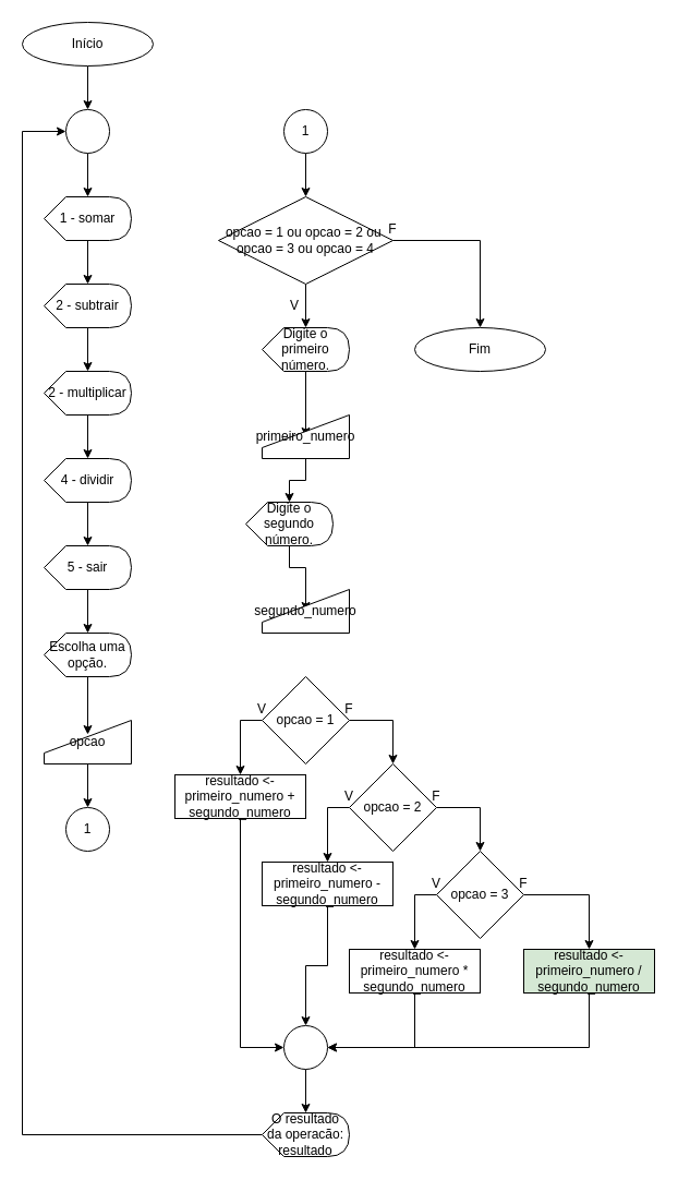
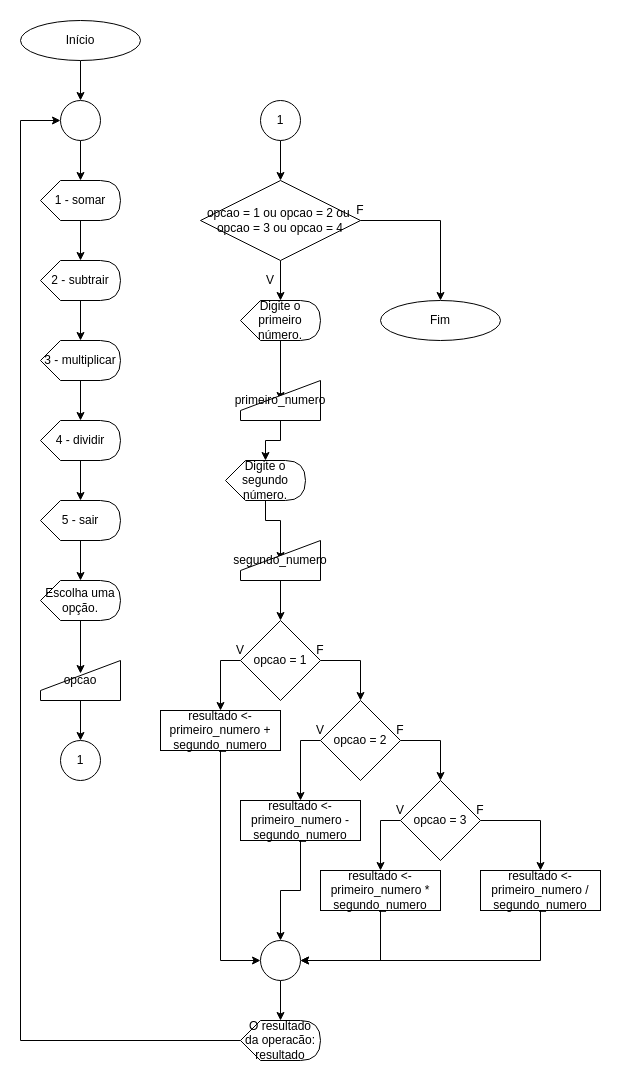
  <mxCell id="0" />
  <mxCell id="1" parent="0" />
  <mxCell id="2" style="edgeStyle=orthogonalEdgeStyle;rounded=0;orthogonalLoop=1;jettySize=auto;html=1;exitX=0.5;exitY=1;exitDx=0;exitDy=0;entryX=0.5;entryY=0;entryDx=0;entryDy=0;" parent="1" source="3" target="59" edge="1"><mxGeometry relative="1" as="geometry" /></mxCell>
  <mxCell id="3" value="Início" style="ellipse;whiteSpace=wrap;html=1;" parent="1" vertex="1"><mxGeometry x="20" y="20" width="120" height="40" as="geometry" /></mxCell>
  <mxCell id="4" value="Fim" style="ellipse;whiteSpace=wrap;html=1;" parent="1" vertex="1"><mxGeometry x="380" y="300" width="120" height="40" as="geometry" /></mxCell>
  <mxCell id="5" style="edgeStyle=orthogonalEdgeStyle;rounded=0;orthogonalLoop=1;jettySize=auto;html=1;exitX=0;exitY=0;exitDx=40;exitDy=40;exitPerimeter=0;entryX=0;entryY=0;entryDx=40;entryDy=0;entryPerimeter=0;" parent="1" source="6" target="8" edge="1"><mxGeometry relative="1" as="geometry" /></mxCell>
  <mxCell id="6" value="1 - somar" style="shape=display;whiteSpace=wrap;html=1;" parent="1" vertex="1"><mxGeometry x="40" y="180" width="80" height="40" as="geometry" /></mxCell>
  <mxCell id="7" style="edgeStyle=orthogonalEdgeStyle;rounded=0;orthogonalLoop=1;jettySize=auto;html=1;exitX=0;exitY=0;exitDx=40;exitDy=40;exitPerimeter=0;entryX=0;entryY=0;entryDx=40;entryDy=0;entryPerimeter=0;" parent="1" source="8" target="10" edge="1"><mxGeometry relative="1" as="geometry" /></mxCell>
  <mxCell id="8" value="2 - subtrair" style="shape=display;whiteSpace=wrap;html=1;" parent="1" vertex="1"><mxGeometry x="40" y="260" width="80" height="40" as="geometry" /></mxCell>
  <mxCell id="9" style="edgeStyle=orthogonalEdgeStyle;rounded=0;orthogonalLoop=1;jettySize=auto;html=1;exitX=0;exitY=0;exitDx=40;exitDy=40;exitPerimeter=0;entryX=0;entryY=0;entryDx=40;entryDy=0;entryPerimeter=0;" parent="1" source="10" target="12" edge="1"><mxGeometry relative="1" as="geometry" /></mxCell>
- <mxCell id="10" value="2 - multiplicar" style="shape=display;whiteSpace=wrap;html=1;" parent="1" vertex="1"><mxGeometry x="40" y="340" width="80" height="40" as="geometry" /></mxCell>
+ <mxCell id="10" value="3 - multiplicar" style="shape=display;whiteSpace=wrap;html=1;" parent="1" vertex="1"><mxGeometry x="40" y="340" width="80" height="40" as="geometry" /></mxCell>
  <mxCell id="11" style="edgeStyle=orthogonalEdgeStyle;rounded=0;orthogonalLoop=1;jettySize=auto;html=1;exitX=0;exitY=0;exitDx=40;exitDy=40;exitPerimeter=0;entryX=0;entryY=0;entryDx=40;entryDy=0;entryPerimeter=0;" parent="1" source="12" target="14" edge="1"><mxGeometry relative="1" as="geometry" /></mxCell>
  <mxCell id="12" value="4 - dividir" style="shape=display;whiteSpace=wrap;html=1;" parent="1" vertex="1"><mxGeometry x="40" y="420" width="80" height="40" as="geometry" /></mxCell>
  <mxCell id="13" style="edgeStyle=orthogonalEdgeStyle;rounded=0;orthogonalLoop=1;jettySize=auto;html=1;exitX=0;exitY=0;exitDx=40;exitDy=40;exitPerimeter=0;entryX=0;entryY=0;entryDx=40;entryDy=0;entryPerimeter=0;" parent="1" source="14" target="16" edge="1"><mxGeometry relative="1" as="geometry" /></mxCell>
  <mxCell id="14" value="5 - sair" style="shape=display;whiteSpace=wrap;html=1;" parent="1" vertex="1"><mxGeometry x="40" y="500" width="80" height="40" as="geometry" /></mxCell>
  <mxCell id="15" value="" style="edgeStyle=orthogonalEdgeStyle;rounded=0;orthogonalLoop=1;jettySize=auto;html=1;entryX=0.5;entryY=0.325;entryDx=0;entryDy=0;entryPerimeter=0;" parent="1" source="16" target="18" edge="1"><mxGeometry relative="1" as="geometry" /></mxCell>
  <mxCell id="16" value="Escolha uma opção." style="shape=display;whiteSpace=wrap;html=1;" parent="1" vertex="1"><mxGeometry x="40" y="580" width="80" height="40" as="geometry" /></mxCell>
  <mxCell id="17" style="edgeStyle=orthogonalEdgeStyle;rounded=0;orthogonalLoop=1;jettySize=auto;html=1;exitX=0.5;exitY=1;exitDx=0;exitDy=0;" parent="1" source="18" target="19" edge="1"><mxGeometry relative="1" as="geometry" /></mxCell>
  <mxCell id="18" value="opcao" style="shape=manualInput;whiteSpace=wrap;html=1;" parent="1" vertex="1"><mxGeometry x="40" y="660" width="80" height="40" as="geometry" /></mxCell>
  <mxCell id="19" value="1" style="ellipse;whiteSpace=wrap;html=1;aspect=fixed;" parent="1" vertex="1"><mxGeometry x="60" y="740" width="40" height="40" as="geometry" /></mxCell>
  <mxCell id="20" style="edgeStyle=orthogonalEdgeStyle;rounded=0;orthogonalLoop=1;jettySize=auto;html=1;exitX=0.5;exitY=1;exitDx=0;exitDy=0;entryX=0.5;entryY=0;entryDx=0;entryDy=0;" parent="1" source="21" target="24" edge="1"><mxGeometry relative="1" as="geometry" /></mxCell>
  <mxCell id="21" value="1" style="ellipse;whiteSpace=wrap;html=1;aspect=fixed;" parent="1" vertex="1"><mxGeometry x="260" y="100" width="40" height="40" as="geometry" /></mxCell>
  <mxCell id="22" style="edgeStyle=orthogonalEdgeStyle;rounded=0;orthogonalLoop=1;jettySize=auto;html=1;exitX=0.5;exitY=1;exitDx=0;exitDy=0;entryX=0;entryY=0;entryDx=40;entryDy=0;entryPerimeter=0;" parent="1" source="24" target="26" edge="1"><mxGeometry relative="1" as="geometry" /></mxCell>
  <mxCell id="23" style="edgeStyle=orthogonalEdgeStyle;rounded=0;orthogonalLoop=1;jettySize=auto;html=1;exitX=1;exitY=0.5;exitDx=0;exitDy=0;entryX=0.5;entryY=0;entryDx=0;entryDy=0;" parent="1" source="24" target="4" edge="1"><mxGeometry relative="1" as="geometry" /></mxCell>
  <mxCell id="24" value="&lt;div&gt;&amp;nbsp;opcao = 1 ou opcao = 2 ou&amp;nbsp;&amp;nbsp;&lt;/div&gt;&lt;div&gt;&lt;span&gt;opcao = 3 ou opcao = 4&lt;/span&gt;&lt;/div&gt;" style="rhombus;whiteSpace=wrap;html=1;" parent="1" vertex="1"><mxGeometry x="200" y="180" width="160" height="80" as="geometry" /></mxCell>
  <mxCell id="25" style="edgeStyle=orthogonalEdgeStyle;rounded=0;orthogonalLoop=1;jettySize=auto;html=1;exitX=0;exitY=0;exitDx=40;exitDy=40;exitPerimeter=0;entryX=0.5;entryY=0.5;entryDx=0;entryDy=0;entryPerimeter=0;" parent="1" source="26" target="32" edge="1"><mxGeometry relative="1" as="geometry" /></mxCell>
  <mxCell id="26" value="Digite o primeiro número." style="shape=display;whiteSpace=wrap;html=1;" parent="1" vertex="1"><mxGeometry x="240" y="300" width="80" height="40" as="geometry" /></mxCell>
  <mxCell id="27" style="edgeStyle=orthogonalEdgeStyle;rounded=0;orthogonalLoop=1;jettySize=auto;html=1;exitX=0;exitY=0;exitDx=40;exitDy=40;exitPerimeter=0;entryX=0.5;entryY=0.5;entryDx=0;entryDy=0;entryPerimeter=0;" parent="1" source="28" target="34" edge="1"><mxGeometry relative="1" as="geometry" /></mxCell>
  <mxCell id="28" value="Digite o segundo número." style="shape=display;whiteSpace=wrap;html=1;" parent="1" vertex="1"><mxGeometry x="225" y="460" width="80" height="40" as="geometry" /></mxCell>
  <mxCell id="29" value="V" style="text;html=1;strokeColor=none;fillColor=none;align=center;verticalAlign=middle;whiteSpace=wrap;rounded=0;" parent="1" vertex="1"><mxGeometry x="250" y="270" width="40" height="20" as="geometry" /></mxCell>
  <mxCell id="30" value="F" style="text;html=1;strokeColor=none;fillColor=none;align=center;verticalAlign=middle;whiteSpace=wrap;rounded=0;" parent="1" vertex="1"><mxGeometry x="340" y="200" width="40" height="20" as="geometry" /></mxCell>
  <mxCell id="31" style="edgeStyle=orthogonalEdgeStyle;rounded=0;orthogonalLoop=1;jettySize=auto;html=1;exitX=0.5;exitY=1;exitDx=0;exitDy=0;entryX=0;entryY=0;entryDx=40;entryDy=0;entryPerimeter=0;" parent="1" source="32" target="28" edge="1"><mxGeometry relative="1" as="geometry" /></mxCell>
  <mxCell id="32" value="primeiro_numero" style="shape=manualInput;whiteSpace=wrap;html=1;" parent="1" vertex="1"><mxGeometry x="240" y="380" width="80" height="40" as="geometry" /></mxCell>
+ <mxCell id="33" style="edgeStyle=orthogonalEdgeStyle;rounded=0;orthogonalLoop=1;jettySize=auto;html=1;exitX=0.5;exitY=1;exitDx=0;exitDy=0;entryX=0.5;entryY=0;entryDx=0;entryDy=0;" parent="1" source="34" target="37" edge="1"><mxGeometry relative="1" as="geometry" /></mxCell>
  <mxCell id="34" value="segundo_numero" style="shape=manualInput;whiteSpace=wrap;html=1;" parent="1" vertex="1"><mxGeometry x="240" y="540" width="80" height="40" as="geometry" /></mxCell>
  <mxCell id="35" style="edgeStyle=orthogonalEdgeStyle;rounded=0;orthogonalLoop=1;jettySize=auto;html=1;exitX=1;exitY=0.5;exitDx=0;exitDy=0;entryX=0.5;entryY=0;entryDx=0;entryDy=0;" parent="1" source="37" target="40" edge="1"><mxGeometry relative="1" as="geometry" /></mxCell>
  <mxCell id="36" style="edgeStyle=orthogonalEdgeStyle;rounded=0;orthogonalLoop=1;jettySize=auto;html=1;exitX=0;exitY=0.5;exitDx=0;exitDy=0;entryX=0.5;entryY=0;entryDx=0;entryDy=0;" parent="1" source="37" target="49" edge="1"><mxGeometry relative="1" as="geometry" /></mxCell>
  <mxCell id="37" value="opcao = 1" style="rhombus;whiteSpace=wrap;html=1;" parent="1" vertex="1"><mxGeometry x="240" y="620" width="80" height="80" as="geometry" /></mxCell>
  <mxCell id="38" style="edgeStyle=orthogonalEdgeStyle;rounded=0;orthogonalLoop=1;jettySize=auto;html=1;exitX=1;exitY=0.5;exitDx=0;exitDy=0;entryX=0.5;entryY=0;entryDx=0;entryDy=0;" parent="1" source="40" target="43" edge="1"><mxGeometry relative="1" as="geometry" /></mxCell>
  <mxCell id="39" style="edgeStyle=orthogonalEdgeStyle;rounded=0;orthogonalLoop=1;jettySize=auto;html=1;exitX=0;exitY=0.5;exitDx=0;exitDy=0;entryX=0.5;entryY=0;entryDx=0;entryDy=0;" parent="1" source="40" target="51" edge="1"><mxGeometry relative="1" as="geometry" /></mxCell>
  <mxCell id="40" value="opcao = 2" style="rhombus;whiteSpace=wrap;html=1;" parent="1" vertex="1"><mxGeometry x="320" y="700" width="80" height="80" as="geometry" /></mxCell>
  <mxCell id="41" style="edgeStyle=orthogonalEdgeStyle;rounded=0;orthogonalLoop=1;jettySize=auto;html=1;exitX=0;exitY=0.5;exitDx=0;exitDy=0;entryX=0.5;entryY=0;entryDx=0;entryDy=0;" parent="1" source="43" target="54" edge="1"><mxGeometry relative="1" as="geometry" /></mxCell>
  <mxCell id="42" style="edgeStyle=orthogonalEdgeStyle;rounded=0;orthogonalLoop=1;jettySize=auto;html=1;exitX=1;exitY=0.5;exitDx=0;exitDy=0;entryX=0.5;entryY=0;entryDx=0;entryDy=0;" parent="1" source="43" target="57" edge="1"><mxGeometry relative="1" as="geometry" /></mxCell>
  <mxCell id="43" value="opcao = 3" style="rhombus;whiteSpace=wrap;html=1;" parent="1" vertex="1"><mxGeometry x="400" y="780" width="80" height="80" as="geometry" /></mxCell>
  <mxCell id="44" value="F" style="text;html=1;strokeColor=none;fillColor=none;align=center;verticalAlign=middle;whiteSpace=wrap;rounded=0;" parent="1" vertex="1"><mxGeometry x="300" y="640" width="40" height="20" as="geometry" /></mxCell>
  <mxCell id="45" value="V" style="text;html=1;strokeColor=none;fillColor=none;align=center;verticalAlign=middle;whiteSpace=wrap;rounded=0;" parent="1" vertex="1"><mxGeometry x="220" y="640" width="40" height="20" as="geometry" /></mxCell>
  <mxCell id="46" value="F" style="text;html=1;strokeColor=none;fillColor=none;align=center;verticalAlign=middle;whiteSpace=wrap;rounded=0;" parent="1" vertex="1"><mxGeometry x="380" y="720" width="40" height="20" as="geometry" /></mxCell>
  <mxCell id="47" value="F" style="text;html=1;strokeColor=none;fillColor=none;align=center;verticalAlign=middle;whiteSpace=wrap;rounded=0;" parent="1" vertex="1"><mxGeometry x="460" y="800" width="40" height="20" as="geometry" /></mxCell>
  <mxCell id="48" style="edgeStyle=orthogonalEdgeStyle;rounded=0;orthogonalLoop=1;jettySize=auto;html=1;exitX=0.5;exitY=1;exitDx=0;exitDy=0;entryX=0;entryY=0.5;entryDx=0;entryDy=0;" parent="1" source="49" target="63" edge="1"><mxGeometry relative="1" as="geometry" /></mxCell>
  <mxCell id="49" value="resultado &amp;lt;- primeiro_numero + segundo_numero" style="rounded=0;whiteSpace=wrap;html=1;" parent="1" vertex="1"><mxGeometry x="160" y="710" width="120" height="40" as="geometry" /></mxCell>
  <mxCell id="50" style="edgeStyle=orthogonalEdgeStyle;rounded=0;orthogonalLoop=1;jettySize=auto;html=1;exitX=0.5;exitY=1;exitDx=0;exitDy=0;entryX=0.5;entryY=0;entryDx=0;entryDy=0;" parent="1" source="51" target="63" edge="1"><mxGeometry relative="1" as="geometry" /></mxCell>
- <mxCell id="51" value="resultado &amp;lt;- primeiro_numero - segundo_numero" style="rounded=0;whiteSpace=wrap;html=1;" parent="1" vertex="1"><mxGeometry x="240" y="790" width="120" height="40" as="geometry" /></mxCell>
+ <mxCell id="51" value="resultado &amp;lt;- primeiro_numero - segundo_numero" style="rounded=0;whiteSpace=wrap;html=1;" parent="1" vertex="1"><mxGeometry x="240" y="800" width="120" height="40" as="geometry" /></mxCell>
  <mxCell id="52" value="V" style="text;html=1;strokeColor=none;fillColor=none;align=center;verticalAlign=middle;whiteSpace=wrap;rounded=0;" parent="1" vertex="1"><mxGeometry x="300" y="720" width="40" height="20" as="geometry" /></mxCell>
  <mxCell id="53" style="edgeStyle=orthogonalEdgeStyle;rounded=0;orthogonalLoop=1;jettySize=auto;html=1;exitX=0.5;exitY=1;exitDx=0;exitDy=0;entryX=1;entryY=0.5;entryDx=0;entryDy=0;" parent="1" source="54" target="63" edge="1"><mxGeometry relative="1" as="geometry" /></mxCell>
  <mxCell id="54" value="resultado &amp;lt;- primeiro_numero * segundo_numero" style="rounded=0;whiteSpace=wrap;html=1;" parent="1" vertex="1"><mxGeometry x="320" y="870" width="120" height="40" as="geometry" /></mxCell>
  <mxCell id="55" value="V" style="text;html=1;strokeColor=none;fillColor=none;align=center;verticalAlign=middle;whiteSpace=wrap;rounded=0;" parent="1" vertex="1"><mxGeometry x="380" y="800" width="40" height="20" as="geometry" /></mxCell>
  <mxCell id="56" style="edgeStyle=orthogonalEdgeStyle;rounded=0;orthogonalLoop=1;jettySize=auto;html=1;exitX=0.5;exitY=1;exitDx=0;exitDy=0;entryX=1;entryY=0.5;entryDx=0;entryDy=0;" parent="1" source="57" target="63" edge="1"><mxGeometry relative="1" as="geometry" /></mxCell>
- <mxCell id="57" value="resultado &amp;lt;- primeiro_numero / segundo_numero" style="rounded=0;whiteSpace=wrap;html=1;fillColor=#d5e8d4;" parent="1" vertex="1"><mxGeometry x="480" y="870" width="120" height="40" as="geometry" /></mxCell>
+ <mxCell id="57" value="resultado &amp;lt;- primeiro_numero / segundo_numero" style="rounded=0;whiteSpace=wrap;html=1;" parent="1" vertex="1"><mxGeometry x="480" y="870" width="120" height="40" as="geometry" /></mxCell>
  <mxCell id="58" style="edgeStyle=orthogonalEdgeStyle;rounded=0;orthogonalLoop=1;jettySize=auto;html=1;exitX=0.5;exitY=1;exitDx=0;exitDy=0;entryX=0;entryY=0;entryDx=40;entryDy=0;entryPerimeter=0;" parent="1" source="59" target="6" edge="1"><mxGeometry relative="1" as="geometry" /></mxCell>
  <mxCell id="59" value="" style="ellipse;whiteSpace=wrap;html=1;aspect=fixed;" parent="1" vertex="1"><mxGeometry x="60" y="100" width="40" height="40" as="geometry" /></mxCell>
  <mxCell id="60" style="edgeStyle=orthogonalEdgeStyle;rounded=0;orthogonalLoop=1;jettySize=auto;html=1;exitX=0;exitY=0.5;exitDx=0;exitDy=0;exitPerimeter=0;entryX=0;entryY=0.5;entryDx=0;entryDy=0;" parent="1" source="61" target="59" edge="1"><mxGeometry relative="1" as="geometry"><Array as="points"><mxPoint x="20" y="1040" /><mxPoint x="20" y="120" /></Array></mxGeometry></mxCell>
  <mxCell id="61" value="O resultado da operacão: resultado" style="shape=display;whiteSpace=wrap;html=1;" parent="1" vertex="1"><mxGeometry x="240" y="1020" width="80" height="40" as="geometry" /></mxCell>
  <mxCell id="62" style="edgeStyle=orthogonalEdgeStyle;rounded=0;orthogonalLoop=1;jettySize=auto;html=1;exitX=0.5;exitY=1;exitDx=0;exitDy=0;entryX=0;entryY=0;entryDx=40;entryDy=0;entryPerimeter=0;" parent="1" source="63" target="61" edge="1"><mxGeometry relative="1" as="geometry" /></mxCell>
  <mxCell id="63" value="" style="ellipse;whiteSpace=wrap;html=1;aspect=fixed;" parent="1" vertex="1"><mxGeometry x="260" y="940" width="40" height="40" as="geometry" /></mxCell>
